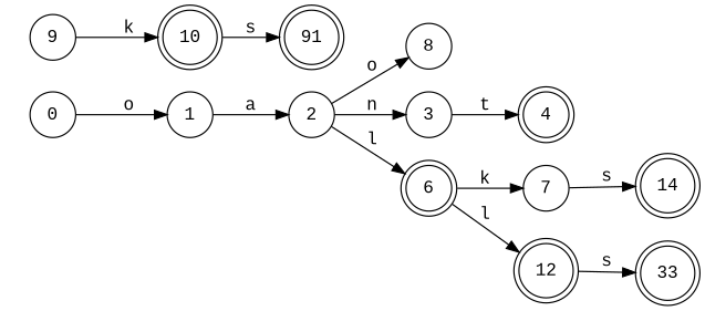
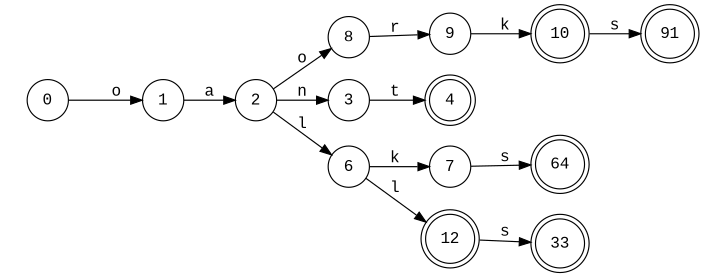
  digraph {
    fontname="Liberation Mono"
    rankdir=LR
    node [fontname="Liberation Mono" shape=circle]
    edge [fontname="Liberation Mono"]
    start [style=invis shape=""]
    0
    1
    2
    8
    3
-   6 [shape=doublecircle]
+   6
    9
    4 [shape=doublecircle]
    7
    12 [shape=doublecircle]
-   14 [shape=doublecircle]
+   14 [shape=doublecircle label=64]
    n13 [label=33 shape=doublecircle]
    10 [shape=doublecircle]
    n15 [label=91 shape=doublecircle]
    0 -> 1 [label=o]
    1 -> 2 [label=a]
    2 -> 8 [label=o]
    2 -> 3 [label=n]
    2 -> 6 [label=l]
+   8 -> 9 [label=r]
    3 -> 4 [label=t]
    6 -> 7 [label=k]
    6 -> 12 [label=l]
    9 -> 10 [label=k]
    7 -> 14 [label=s]
    12 -> n13 [label=s]
    10 -> n15 [label=s]
  }
